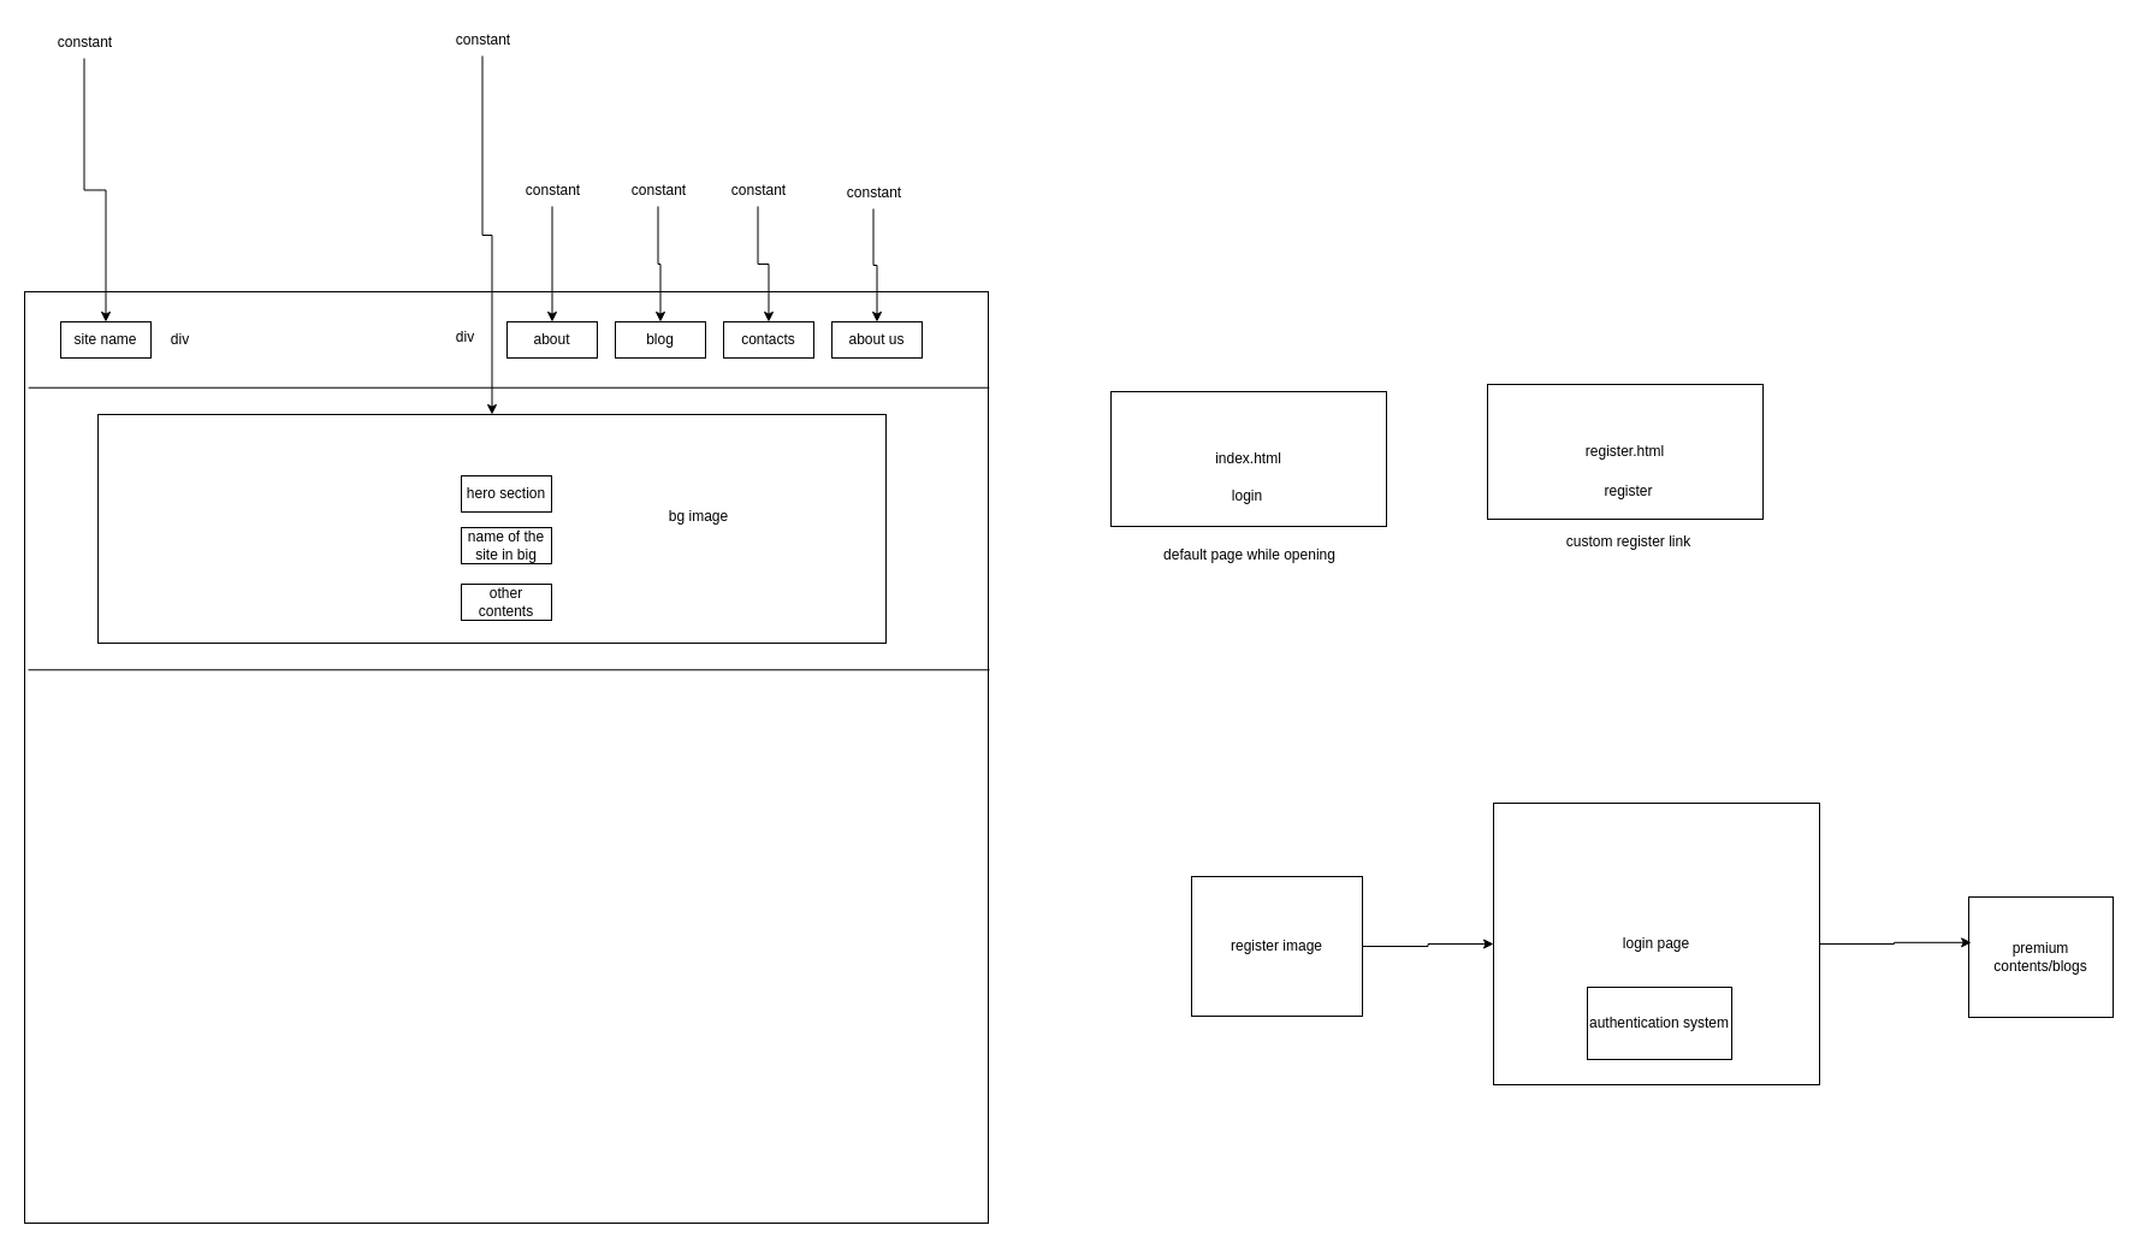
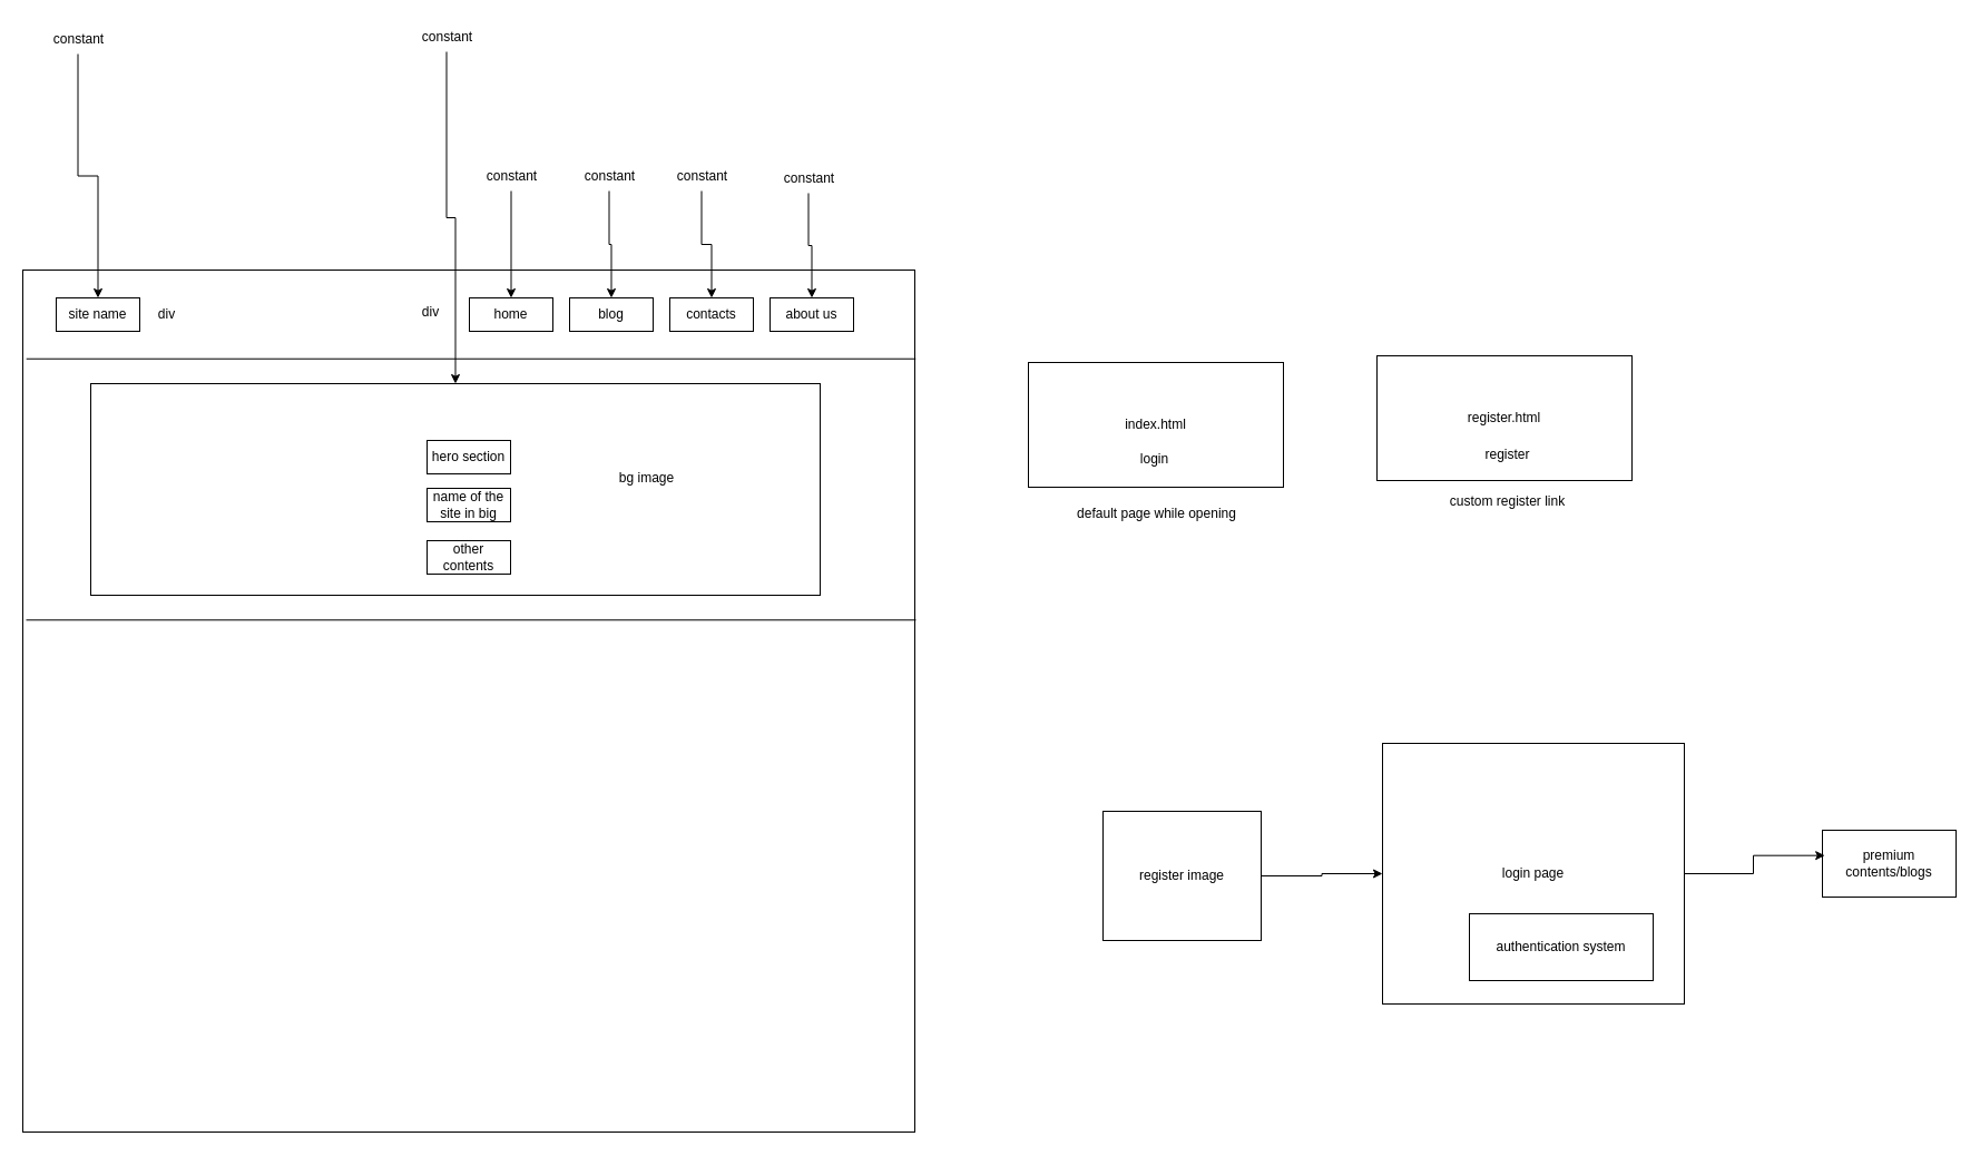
  <mxCell id="0" />
  <mxCell id="1" parent="0" />
  <mxCell id="2" value="login page" style="whiteSpace=wrap;html=1;" vertex="1" parent="1"><mxGeometry x="1241" y="667" width="271" height="234" as="geometry" /></mxCell>
  <mxCell id="3" value="" style="rounded=0;whiteSpace=wrap;html=1;" parent="1" vertex="1"><mxGeometry x="20" y="242" width="801" height="774" as="geometry" /></mxCell>
- <mxCell id="4" value="about" style="rounded=0;whiteSpace=wrap;html=1;" parent="1" vertex="1"><mxGeometry x="421" y="267" width="75" height="30" as="geometry" /></mxCell>
+ <mxCell id="4" value="home" style="rounded=0;whiteSpace=wrap;html=1;" parent="1" vertex="1"><mxGeometry x="421" y="267" width="75" height="30" as="geometry" /></mxCell>
  <mxCell id="5" value="blog" style="rounded=0;whiteSpace=wrap;html=1;" parent="1" vertex="1"><mxGeometry x="511" y="267" width="75" height="30" as="geometry" /></mxCell>
  <mxCell id="6" value="contacts" style="rounded=0;whiteSpace=wrap;html=1;" parent="1" vertex="1"><mxGeometry x="601" y="267" width="75" height="30" as="geometry" /></mxCell>
  <mxCell id="7" value="about us" style="rounded=0;whiteSpace=wrap;html=1;" parent="1" vertex="1"><mxGeometry x="691" y="267" width="75" height="30" as="geometry" /></mxCell>
  <mxCell id="8" value="" style="endArrow=none;html=1;rounded=0;exitX=0.004;exitY=0.103;exitDx=0;exitDy=0;exitPerimeter=0;entryX=1.001;entryY=0.103;entryDx=0;entryDy=0;entryPerimeter=0;" parent="1" source="3" target="3" edge="1"><mxGeometry width="50" height="50" relative="1" as="geometry"><mxPoint x="515" y="628" as="sourcePoint" /><mxPoint x="565" y="578" as="targetPoint" /></mxGeometry></mxCell>
  <mxCell id="9" value="" style="endArrow=none;html=1;rounded=0;exitX=0.004;exitY=0.103;exitDx=0;exitDy=0;exitPerimeter=0;entryX=1.001;entryY=0.103;entryDx=0;entryDy=0;entryPerimeter=0;" parent="1" edge="1"><mxGeometry width="50" height="50" relative="1" as="geometry"><mxPoint x="23" y="556.28" as="sourcePoint" /><mxPoint x="822" y="556.28" as="targetPoint" /></mxGeometry></mxCell>
  <mxCell id="10" value="" style="rounded=0;whiteSpace=wrap;html=1;" parent="1" vertex="1"><mxGeometry x="81" y="344" width="655" height="190" as="geometry" /></mxCell>
  <mxCell id="11" value="hero section" style="rounded=0;whiteSpace=wrap;html=1;" parent="1" vertex="1"><mxGeometry x="383" y="395" width="75" height="30" as="geometry" /></mxCell>
  <mxCell id="12" value="name of the site in big" style="rounded=0;whiteSpace=wrap;html=1;" parent="1" vertex="1"><mxGeometry x="383" y="438" width="75" height="30" as="geometry" /></mxCell>
  <mxCell id="13" value="other contents" style="rounded=0;whiteSpace=wrap;html=1;" parent="1" vertex="1"><mxGeometry x="383" y="485" width="75" height="30" as="geometry" /></mxCell>
  <mxCell id="14" value="bg image" style="text;html=1;align=center;verticalAlign=middle;resizable=0;points=[];autosize=1;strokeColor=none;fillColor=none;" parent="1" vertex="1"><mxGeometry x="546" y="416" width="67" height="26" as="geometry" /></mxCell>
  <mxCell id="15" value="site name" style="rounded=0;whiteSpace=wrap;html=1;" parent="1" vertex="1"><mxGeometry x="50" y="267" width="75" height="30" as="geometry" /></mxCell>
  <mxCell id="16" style="edgeStyle=orthogonalEdgeStyle;rounded=0;orthogonalLoop=1;jettySize=auto;html=1;" parent="1" source="17" target="4" edge="1"><mxGeometry relative="1" as="geometry" /></mxCell>
  <mxCell id="17" value="constant" style="text;html=1;align=center;verticalAlign=middle;resizable=0;points=[];autosize=1;strokeColor=none;fillColor=none;" parent="1" vertex="1"><mxGeometry x="427" y="145" width="63" height="26" as="geometry" /></mxCell>
  <mxCell id="18" style="edgeStyle=orthogonalEdgeStyle;rounded=0;orthogonalLoop=1;jettySize=auto;html=1;entryX=0.5;entryY=0;entryDx=0;entryDy=0;" parent="1" source="19" target="5" edge="1"><mxGeometry relative="1" as="geometry" /></mxCell>
  <mxCell id="19" value="constant" style="text;html=1;align=center;verticalAlign=middle;resizable=0;points=[];autosize=1;strokeColor=none;fillColor=none;" parent="1" vertex="1"><mxGeometry x="515" y="145" width="63" height="26" as="geometry" /></mxCell>
  <mxCell id="20" style="edgeStyle=orthogonalEdgeStyle;rounded=0;orthogonalLoop=1;jettySize=auto;html=1;entryX=0.5;entryY=0;entryDx=0;entryDy=0;" parent="1" source="21" target="6" edge="1"><mxGeometry relative="1" as="geometry" /></mxCell>
  <mxCell id="21" value="constant" style="text;html=1;align=center;verticalAlign=middle;resizable=0;points=[];autosize=1;strokeColor=none;fillColor=none;" parent="1" vertex="1"><mxGeometry x="598" y="145" width="63" height="26" as="geometry" /></mxCell>
  <mxCell id="22" style="edgeStyle=orthogonalEdgeStyle;rounded=0;orthogonalLoop=1;jettySize=auto;html=1;entryX=0.5;entryY=0;entryDx=0;entryDy=0;" parent="1" source="23" target="7" edge="1"><mxGeometry relative="1" as="geometry" /></mxCell>
  <mxCell id="23" value="constant" style="text;html=1;align=center;verticalAlign=middle;resizable=0;points=[];autosize=1;strokeColor=none;fillColor=none;" parent="1" vertex="1"><mxGeometry x="694" y="147" width="63" height="26" as="geometry" /></mxCell>
  <mxCell id="24" style="edgeStyle=orthogonalEdgeStyle;rounded=0;orthogonalLoop=1;jettySize=auto;html=1;" parent="1" source="25" target="10" edge="1"><mxGeometry relative="1" as="geometry" /></mxCell>
  <mxCell id="25" value="constant" style="text;html=1;align=center;verticalAlign=middle;resizable=0;points=[];autosize=1;strokeColor=none;fillColor=none;" parent="1" vertex="1"><mxGeometry x="369" y="20" width="63" height="26" as="geometry" /></mxCell>
  <mxCell id="26" style="edgeStyle=orthogonalEdgeStyle;rounded=0;orthogonalLoop=1;jettySize=auto;html=1;entryX=0.5;entryY=0;entryDx=0;entryDy=0;" parent="1" source="27" target="15" edge="1"><mxGeometry relative="1" as="geometry" /></mxCell>
  <mxCell id="27" value="constant" style="text;html=1;align=center;verticalAlign=middle;resizable=0;points=[];autosize=1;strokeColor=none;fillColor=none;" parent="1" vertex="1"><mxGeometry x="38" y="22" width="63" height="26" as="geometry" /></mxCell>
  <mxCell id="28" value="div" style="text;html=1;align=center;verticalAlign=middle;resizable=0;points=[];autosize=1;strokeColor=none;fillColor=none;" parent="1" vertex="1"><mxGeometry x="132" y="269" width="33" height="26" as="geometry" /></mxCell>
  <mxCell id="29" value="div" style="text;html=1;align=center;verticalAlign=middle;resizable=0;points=[];autosize=1;strokeColor=none;fillColor=none;" parent="1" vertex="1"><mxGeometry x="369" y="267" width="33" height="26" as="geometry" /></mxCell>
  <mxCell id="30" value="index.html" style="whiteSpace=wrap;html=1;" parent="1" vertex="1"><mxGeometry x="923" y="325" width="229" height="112" as="geometry" /></mxCell>
  <mxCell id="31" value="login" style="text;html=1;align=center;verticalAlign=middle;resizable=0;points=[];autosize=1;strokeColor=none;fillColor=none;" parent="1" vertex="1"><mxGeometry x="1014" y="399" width="43" height="26" as="geometry" /></mxCell>
  <mxCell id="32" value="register.html" style="whiteSpace=wrap;html=1;" parent="1" vertex="1"><mxGeometry x="1236" y="319" width="229" height="112" as="geometry" /></mxCell>
  <mxCell id="33" value="register" style="text;html=1;align=center;verticalAlign=middle;resizable=0;points=[];autosize=1;strokeColor=none;fillColor=none;" parent="1" vertex="1"><mxGeometry x="1324" y="395" width="58" height="26" as="geometry" /></mxCell>
  <mxCell id="34" value="default page while opening" style="text;html=1;align=center;verticalAlign=middle;resizable=0;points=[];autosize=1;strokeColor=none;fillColor=none;" parent="1" vertex="1"><mxGeometry x="957" y="448" width="161" height="26" as="geometry" /></mxCell>
  <mxCell id="35" value="custom register link" style="text;html=1;align=center;verticalAlign=middle;resizable=0;points=[];autosize=1;strokeColor=none;fillColor=none;" parent="1" vertex="1"><mxGeometry x="1292.5" y="437" width="121" height="26" as="geometry" /></mxCell>
- <mxCell id="36" value="authentication system" style="whiteSpace=wrap;html=1;" parent="1" vertex="1"><mxGeometry x="1319" y="820" width="120" height="60" as="geometry" /></mxCell>
+ <mxCell id="36" value="authentication system" style="whiteSpace=wrap;html=1;" parent="1" vertex="1"><mxGeometry x="1319" y="820" width="165" height="60" as="geometry" /></mxCell>
  <mxCell id="37" style="edgeStyle=orthogonalEdgeStyle;rounded=0;orthogonalLoop=1;jettySize=auto;html=1;entryX=0;entryY=0.5;entryDx=0;entryDy=0;" edge="1" parent="1" source="38" target="2"><mxGeometry relative="1" as="geometry" /></mxCell>
  <mxCell id="38" value="register image" style="whiteSpace=wrap;html=1;" vertex="1" parent="1"><mxGeometry x="990" y="728" width="142" height="116" as="geometry" /></mxCell>
- <mxCell id="39" value="premium contents/blogs" style="whiteSpace=wrap;html=1;" vertex="1" parent="1"><mxGeometry x="1636" y="745" width="120" height="100" as="geometry" /></mxCell>
+ <mxCell id="39" value="premium contents/blogs" style="whiteSpace=wrap;html=1;" vertex="1" parent="1"><mxGeometry x="1636" y="745" width="120" height="60" as="geometry" /></mxCell>
  <mxCell id="40" style="edgeStyle=orthogonalEdgeStyle;rounded=0;orthogonalLoop=1;jettySize=auto;html=1;entryX=0.018;entryY=0.378;entryDx=0;entryDy=0;entryPerimeter=0;" edge="1" parent="1" source="2" target="39"><mxGeometry relative="1" as="geometry" /></mxCell>
